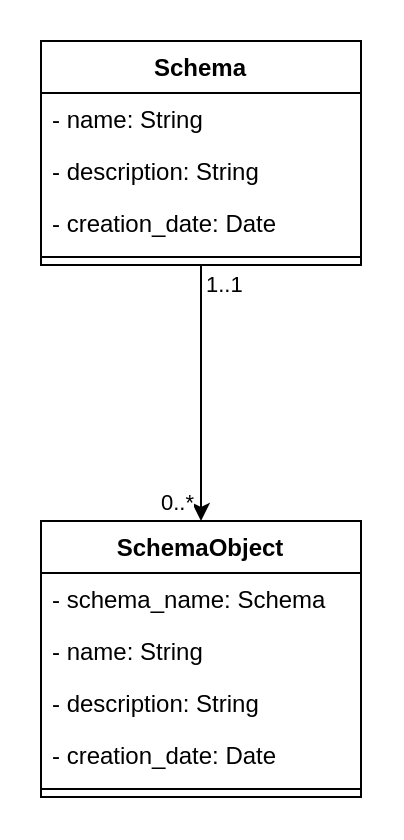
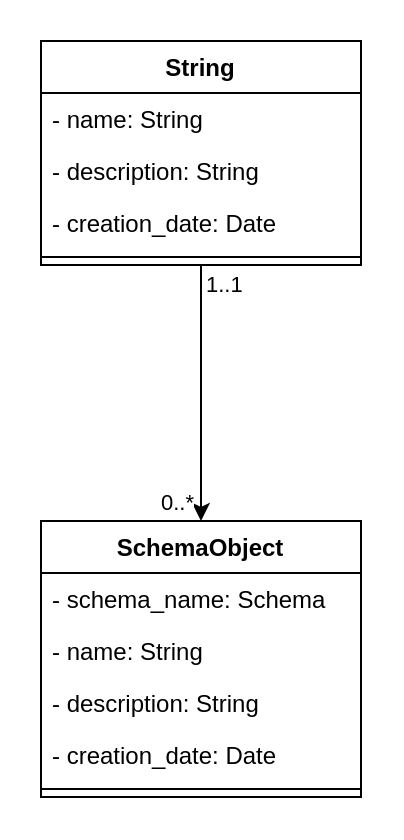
  <mxCell id="0" />
  <mxCell id="1" parent="0" />
- <mxCell id="2" value="Schema" style="swimlane;fontStyle=1;align=center;verticalAlign=top;childLayout=stackLayout;horizontal=1;startSize=26;horizontalStack=0;resizeParent=1;resizeParentMax=0;resizeLast=0;collapsible=1;marginBottom=0;whiteSpace=wrap;html=1;" parent="1" vertex="1"><mxGeometry x="20" y="20" width="160" height="112" as="geometry" /></mxCell>
+ <mxCell id="2" value="String" style="swimlane;fontStyle=1;align=center;verticalAlign=top;childLayout=stackLayout;horizontal=1;startSize=26;horizontalStack=0;resizeParent=1;resizeParentMax=0;resizeLast=0;collapsible=1;marginBottom=0;whiteSpace=wrap;html=1;" parent="1" vertex="1"><mxGeometry x="20" y="20" width="160" height="112" as="geometry" /></mxCell>
  <mxCell id="3" value="- name: String" style="text;strokeColor=none;fillColor=none;align=left;verticalAlign=top;spacingLeft=4;spacingRight=4;overflow=hidden;rotatable=0;points=[[0,0.5],[1,0.5]];portConstraint=eastwest;whiteSpace=wrap;html=1;" parent="2" vertex="1"><mxGeometry y="26" width="160" height="26" as="geometry" /></mxCell>
  <mxCell id="4" value="- description: String" style="text;strokeColor=none;fillColor=none;align=left;verticalAlign=top;spacingLeft=4;spacingRight=4;overflow=hidden;rotatable=0;points=[[0,0.5],[1,0.5]];portConstraint=eastwest;whiteSpace=wrap;html=1;" parent="2" vertex="1"><mxGeometry y="52" width="160" height="26" as="geometry" /></mxCell>
  <mxCell id="5" value="- creation_date: Date" style="text;strokeColor=none;fillColor=none;align=left;verticalAlign=top;spacingLeft=4;spacingRight=4;overflow=hidden;rotatable=0;points=[[0,0.5],[1,0.5]];portConstraint=eastwest;whiteSpace=wrap;html=1;" parent="2" vertex="1"><mxGeometry y="78" width="160" height="26" as="geometry" /></mxCell>
  <mxCell id="6" value="" style="line;strokeWidth=1;fillColor=none;align=left;verticalAlign=middle;spacingTop=-1;spacingLeft=3;spacingRight=3;rotatable=0;labelPosition=right;points=[];portConstraint=eastwest;strokeColor=inherit;" parent="2" vertex="1"><mxGeometry y="104" width="160" height="8" as="geometry" /></mxCell>
  <mxCell id="7" value="SchemaObject" style="swimlane;fontStyle=1;align=center;verticalAlign=top;childLayout=stackLayout;horizontal=1;startSize=26;horizontalStack=0;resizeParent=1;resizeParentMax=0;resizeLast=0;collapsible=1;marginBottom=0;whiteSpace=wrap;html=1;" parent="1" vertex="1"><mxGeometry x="20" y="260" width="160" height="138" as="geometry" /></mxCell>
  <mxCell id="8" value="- schema_name: Schema" style="text;strokeColor=none;fillColor=none;align=left;verticalAlign=top;spacingLeft=4;spacingRight=4;overflow=hidden;rotatable=0;points=[[0,0.5],[1,0.5]];portConstraint=eastwest;whiteSpace=wrap;html=1;" parent="7" vertex="1"><mxGeometry y="26" width="160" height="26" as="geometry" /></mxCell>
  <mxCell id="9" value="- name: String" style="text;strokeColor=none;fillColor=none;align=left;verticalAlign=top;spacingLeft=4;spacingRight=4;overflow=hidden;rotatable=0;points=[[0,0.5],[1,0.5]];portConstraint=eastwest;whiteSpace=wrap;html=1;" parent="7" vertex="1"><mxGeometry y="52" width="160" height="26" as="geometry" /></mxCell>
  <mxCell id="10" value="- description: String" style="text;strokeColor=none;fillColor=none;align=left;verticalAlign=top;spacingLeft=4;spacingRight=4;overflow=hidden;rotatable=0;points=[[0,0.5],[1,0.5]];portConstraint=eastwest;whiteSpace=wrap;html=1;" parent="7" vertex="1"><mxGeometry y="78" width="160" height="26" as="geometry" /></mxCell>
  <mxCell id="11" value="- creation_date: Date" style="text;strokeColor=none;fillColor=none;align=left;verticalAlign=top;spacingLeft=4;spacingRight=4;overflow=hidden;rotatable=0;points=[[0,0.5],[1,0.5]];portConstraint=eastwest;whiteSpace=wrap;html=1;" parent="7" vertex="1"><mxGeometry y="104" width="160" height="26" as="geometry" /></mxCell>
  <mxCell id="12" value="" style="line;strokeWidth=1;fillColor=none;align=left;verticalAlign=middle;spacingTop=-1;spacingLeft=3;spacingRight=3;rotatable=0;labelPosition=right;points=[];portConstraint=eastwest;strokeColor=inherit;" parent="7" vertex="1"><mxGeometry y="130" width="160" height="8" as="geometry" /></mxCell>
  <mxCell id="13" value="" style="endArrow=classic;html=1;edgeStyle=orthogonalEdgeStyle;rounded=0;exitX=0.5;exitY=1;exitDx=0;exitDy=0;entryX=0.5;entryY=0;entryDx=0;entryDy=0;" parent="1" source="2" target="7" edge="1"><mxGeometry relative="1" as="geometry"><mxPoint x="50" y="430" as="sourcePoint" /><mxPoint x="210" y="430" as="targetPoint" /></mxGeometry></mxCell>
  <mxCell id="14" value="1..1" style="edgeLabel;resizable=0;html=1;align=left;verticalAlign=bottom;" parent="13" connectable="0" vertex="1"><mxGeometry x="-1" relative="1" as="geometry"><mxPoint x="1" y="18" as="offset" /></mxGeometry></mxCell>
  <mxCell id="15" value="0..*" style="edgeLabel;resizable=0;html=1;align=right;verticalAlign=bottom;" parent="13" connectable="0" vertex="1"><mxGeometry x="1" relative="1" as="geometry"><mxPoint x="-3" y="-1" as="offset" /></mxGeometry></mxCell>
